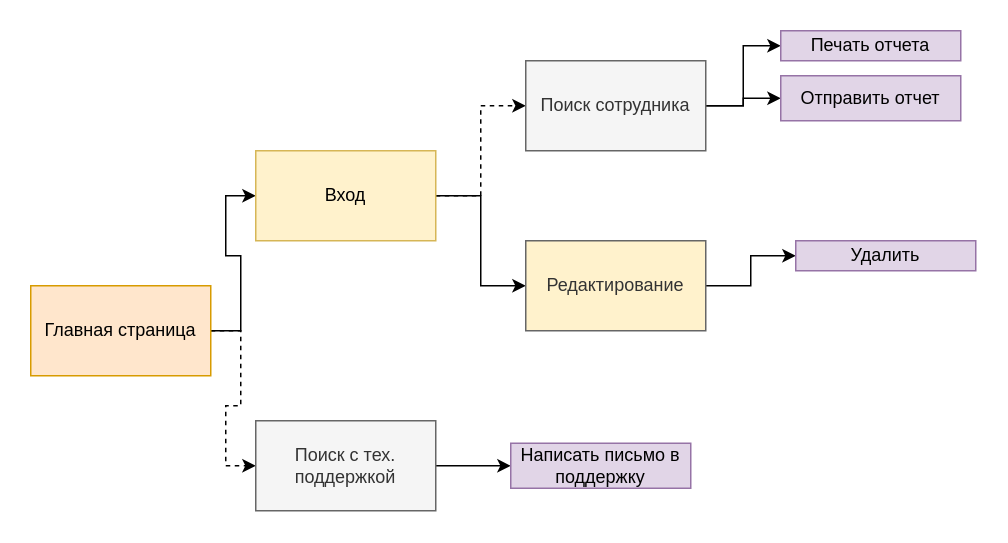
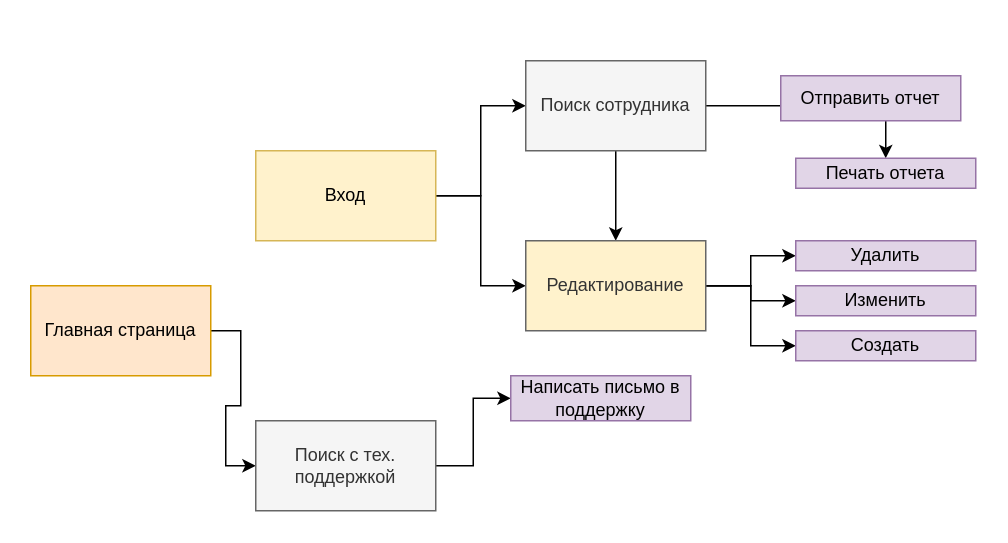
  <mxCell id="0" />
  <mxCell id="1" parent="0" />
- <mxCell id="2" style="edgeStyle=orthogonalEdgeStyle;rounded=0;orthogonalLoop=1;jettySize=auto;html=1;entryX=0;entryY=0.5;entryDx=0;entryDy=0;" edge="1" parent="1" source="4" target="7"><mxGeometry relative="1" as="geometry" /></mxCell>
- <mxCell id="3" style="edgeStyle=orthogonalEdgeStyle;rounded=0;orthogonalLoop=1;jettySize=auto;html=1;entryX=0;entryY=0.5;entryDx=0;entryDy=0;dashed=1;" edge="1" parent="1" source="4" target="21"><mxGeometry relative="1" as="geometry" /></mxCell>
+ <mxCell id="3" style="edgeStyle=orthogonalEdgeStyle;rounded=0;orthogonalLoop=1;jettySize=auto;html=1;entryX=0;entryY=0.5;entryDx=0;entryDy=0;" edge="1" parent="1" source="4" target="21"><mxGeometry relative="1" as="geometry" /></mxCell>
  <mxCell id="4" value="Главная страница" style="rounded=0;whiteSpace=wrap;html=1;fillColor=#ffe6cc;strokeColor=#d79b00;" vertex="1" parent="1"><mxGeometry y="190" width="120" height="60" as="geometry" x="20" /></mxCell>
- <mxCell id="5" style="edgeStyle=orthogonalEdgeStyle;rounded=0;orthogonalLoop=1;jettySize=auto;html=1;entryX=0;entryY=0.5;entryDx=0;entryDy=0;dashed=1;" edge="1" parent="1" source="7" target="10"><mxGeometry relative="1" as="geometry" /></mxCell>
+ <mxCell id="5" style="edgeStyle=orthogonalEdgeStyle;rounded=0;orthogonalLoop=1;jettySize=auto;html=1;entryX=0;entryY=0.5;entryDx=0;entryDy=0;" edge="1" parent="1" source="7" target="10"><mxGeometry relative="1" as="geometry" /></mxCell>
  <mxCell id="6" style="edgeStyle=orthogonalEdgeStyle;rounded=0;orthogonalLoop=1;jettySize=auto;html=1;entryX=0;entryY=0.5;entryDx=0;entryDy=0;" edge="1" parent="1" source="7" target="16"><mxGeometry relative="1" as="geometry" /></mxCell>
  <mxCell id="7" value="Вход" style="rounded=0;whiteSpace=wrap;html=1;fillColor=#fff2cc;strokeColor=#d6b656;" vertex="1" parent="1"><mxGeometry x="170" y="100" width="120" height="60" as="geometry" /></mxCell>
  <mxCell id="8" value="" style="edgeStyle=orthogonalEdgeStyle;rounded=0;orthogonalLoop=1;jettySize=auto;html=1;" edge="1" parent="1" source="10" target="11"><mxGeometry relative="1" as="geometry" /></mxCell>
- <mxCell id="9" style="edgeStyle=orthogonalEdgeStyle;rounded=0;orthogonalLoop=1;jettySize=auto;html=1;" edge="1" parent="1" source="10" target="12"><mxGeometry relative="1" as="geometry" /></mxCell>
+ <mxCell id="9" style="edgeStyle=orthogonalEdgeStyle;rounded=0;orthogonalLoop=1;jettySize=auto;html=1;" edge="1" parent="1" source="10" target="16"><mxGeometry relative="1" as="geometry" /></mxCell>
  <mxCell id="10" value="Поиск сотрудника" style="rounded=0;whiteSpace=wrap;html=1;fillColor=#f5f5f5;fontColor=#333333;strokeColor=#666666;" vertex="1" parent="1"><mxGeometry x="350" y="40" width="120" height="60" as="geometry" /></mxCell>
- <mxCell id="11" value="Печать отчета" style="rounded=0;whiteSpace=wrap;html=1;fillColor=#e1d5e7;strokeColor=#9673a6;" vertex="1" parent="1"><mxGeometry x="520" y="20" width="120" height="20" as="geometry" /></mxCell>
+ <mxCell id="11" value="Печать отчета" style="rounded=0;whiteSpace=wrap;html=1;fillColor=#e1d5e7;strokeColor=#9673a6;" vertex="1" parent="1"><mxGeometry x="530" y="105" width="120" height="20" as="geometry" /></mxCell>
  <mxCell id="12" value="Отправить отчет" style="rounded=0;whiteSpace=wrap;html=1;fillColor=#e1d5e7;strokeColor=#9673a6;" vertex="1" parent="1"><mxGeometry x="520" y="50" width="120" height="30" as="geometry" /></mxCell>
  <mxCell id="13" style="edgeStyle=orthogonalEdgeStyle;rounded=0;orthogonalLoop=1;jettySize=auto;html=1;" edge="1" parent="1" source="16" target="17"><mxGeometry relative="1" as="geometry" /></mxCell>
+ <mxCell id="14" style="edgeStyle=orthogonalEdgeStyle;rounded=0;orthogonalLoop=1;jettySize=auto;html=1;entryX=0;entryY=0.5;entryDx=0;entryDy=0;" edge="1" parent="1" source="16" target="18"><mxGeometry relative="1" as="geometry" /></mxCell>
+ <mxCell id="15" style="edgeStyle=orthogonalEdgeStyle;rounded=0;orthogonalLoop=1;jettySize=auto;html=1;entryX=0;entryY=0.5;entryDx=0;entryDy=0;" edge="1" parent="1" source="16" target="19"><mxGeometry relative="1" as="geometry" /></mxCell>
  <mxCell id="16" value="Редактирование" style="rounded=0;whiteSpace=wrap;html=1;fillColor=#fff2cc;fontColor=#333333;strokeColor=#666666;" vertex="1" parent="1"><mxGeometry x="350" y="160" width="120" height="60" as="geometry" /></mxCell>
  <mxCell id="17" value="Удалить" style="rounded=0;whiteSpace=wrap;html=1;fillColor=#e1d5e7;strokeColor=#9673a6;" vertex="1" parent="1"><mxGeometry x="530" y="160" width="120" height="20" as="geometry" /></mxCell>
+ <mxCell id="18" value="Изменить" style="rounded=0;whiteSpace=wrap;html=1;fillColor=#e1d5e7;strokeColor=#9673a6;" vertex="1" parent="1"><mxGeometry x="530" y="190" width="120" height="20" as="geometry" /></mxCell>
+ <mxCell id="19" value="Создать" style="rounded=0;whiteSpace=wrap;html=1;fillColor=#e1d5e7;strokeColor=#9673a6;" vertex="1" parent="1"><mxGeometry x="530" y="220" width="120" height="20" as="geometry" /></mxCell>
  <mxCell id="20" style="edgeStyle=orthogonalEdgeStyle;rounded=0;orthogonalLoop=1;jettySize=auto;html=1;entryX=0;entryY=0.5;entryDx=0;entryDy=0;" edge="1" parent="1" source="21" target="22"><mxGeometry relative="1" as="geometry" /></mxCell>
  <mxCell id="21" value="Поиск с тех. поддержкой" style="rounded=0;whiteSpace=wrap;html=1;fillColor=#f5f5f5;fontColor=#333333;strokeColor=#666666;" vertex="1" parent="1"><mxGeometry x="170" y="280" width="120" height="60" as="geometry" /></mxCell>
- <mxCell id="22" value="Написать письмо в поддержку" style="rounded=0;whiteSpace=wrap;html=1;fillColor=#e1d5e7;strokeColor=#9673a6;" vertex="1" parent="1"><mxGeometry x="340" y="295" width="120" height="30" as="geometry" /></mxCell>
+ <mxCell id="22" value="Написать письмо в поддержку" style="rounded=0;whiteSpace=wrap;html=1;fillColor=#e1d5e7;strokeColor=#9673a6;" vertex="1" parent="1"><mxGeometry x="340" y="250" width="120" height="30" as="geometry" /></mxCell>
